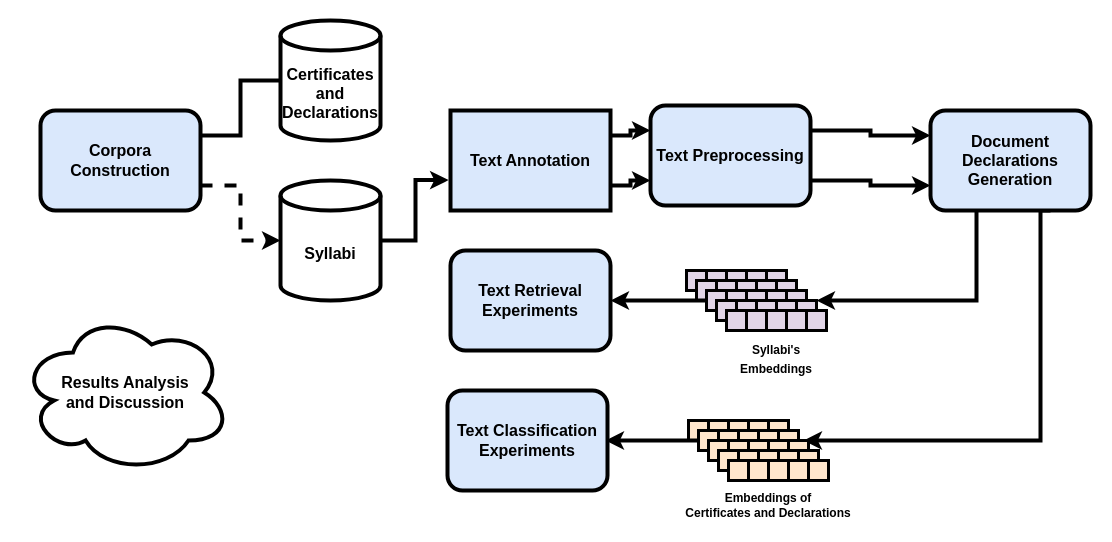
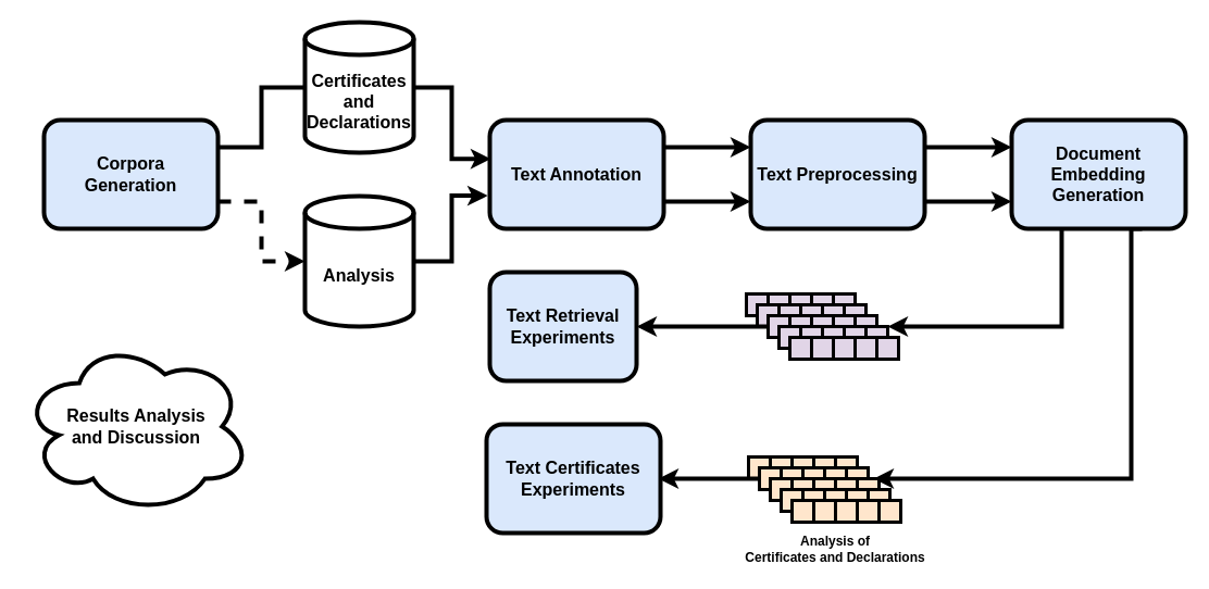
  <mxCell id="0" />
  <mxCell id="1" parent="0" />
  <mxCell id="2" style="edgeStyle=orthogonalEdgeStyle;rounded=0;orthogonalLoop=1;jettySize=auto;html=1;exitX=1;exitY=0.25;exitDx=0;exitDy=0;entryX=0;entryY=0.25;entryDx=0;entryDy=0;strokeWidth=4;" edge="1" parent="1" source="4" target="14"><mxGeometry relative="1" as="geometry" /></mxCell>
  <mxCell id="3" style="edgeStyle=orthogonalEdgeStyle;rounded=0;orthogonalLoop=1;jettySize=auto;html=1;exitX=1;exitY=0.75;exitDx=0;exitDy=0;entryX=0;entryY=0.75;entryDx=0;entryDy=0;strokeWidth=4;" edge="1" parent="1" source="4" target="14"><mxGeometry relative="1" as="geometry" /></mxCell>
- <mxCell id="4" value="Text Annotation" style="whiteSpace=wrap;html=1;fontSize=16;glass=0;strokeWidth=4;shadow=0;fillColor=#dae8fc;strokeColor=#000000;fontStyle=1;rounded=0;" parent="1" vertex="1"><mxGeometry x="450" y="110" width="160" height="100" as="geometry" /></mxCell>
+ <mxCell id="4" value="Text Annotation" style="rounded=1;whiteSpace=wrap;html=1;fontSize=16;glass=0;strokeWidth=4;shadow=0;fillColor=#dae8fc;strokeColor=#000000;fontStyle=1" parent="1" vertex="1"><mxGeometry x="450" y="110" width="160" height="100" as="geometry" /></mxCell>
+ <mxCell id="5" style="edgeStyle=orthogonalEdgeStyle;rounded=0;orthogonalLoop=1;jettySize=auto;html=1;entryX=0.006;entryY=0.357;entryDx=0;entryDy=0;entryPerimeter=0;strokeWidth=4;" edge="1" parent="1" source="6" target="4"><mxGeometry relative="1" as="geometry"><mxPoint x="440" y="140" as="targetPoint" /></mxGeometry></mxCell>
  <mxCell id="6" value="&lt;div style=&quot;font-size: 16px;&quot;&gt;Certificates&lt;/div&gt;&lt;div style=&quot;font-size: 16px;&quot;&gt;and Declarations&lt;br style=&quot;font-size: 16px;&quot;&gt;&lt;/div&gt;" style="shape=cylinder3;whiteSpace=wrap;html=1;boundedLbl=1;backgroundOutline=1;size=15;fontSize=16;fontStyle=1;strokeWidth=4;" vertex="1" parent="1"><mxGeometry x="280" y="20" width="100" height="120" as="geometry" /></mxCell>
- <mxCell id="7" value="Syllabi" style="shape=cylinder3;whiteSpace=wrap;html=1;boundedLbl=1;backgroundOutline=1;size=15;fontSize=16;fontStyle=1;strokeWidth=4;" vertex="1" parent="1"><mxGeometry x="280" y="180" width="100" height="120" as="geometry" /></mxCell>
+ <mxCell id="7" value="Analysis" style="shape=cylinder3;whiteSpace=wrap;html=1;boundedLbl=1;backgroundOutline=1;size=15;fontSize=16;fontStyle=1;strokeWidth=4;" vertex="1" parent="1"><mxGeometry x="280" y="180" width="100" height="120" as="geometry" /></mxCell>
  <mxCell id="8" style="edgeStyle=orthogonalEdgeStyle;rounded=0;orthogonalLoop=1;jettySize=auto;html=1;strokeWidth=4;" edge="1" parent="1"><mxGeometry relative="1" as="geometry"><mxPoint x="976" y="210" as="sourcePoint" /><mxPoint x="816" y="300" as="targetPoint" /><Array as="points"><mxPoint x="976" y="300" /></Array></mxGeometry></mxCell>
  <mxCell id="9" style="edgeStyle=orthogonalEdgeStyle;rounded=0;orthogonalLoop=1;jettySize=auto;html=1;exitX=0.75;exitY=1;exitDx=0;exitDy=0;entryX=0.75;entryY=0;entryDx=0;entryDy=0;strokeWidth=4;" edge="1" parent="1" source="10" target="30"><mxGeometry relative="1" as="geometry"><Array as="points"><mxPoint x="1040" y="210" /><mxPoint x="1040" y="440" /></Array></mxGeometry></mxCell>
- <mxCell id="10" value="&lt;div&gt;Document Declarations&lt;/div&gt;&lt;div&gt;Generation&lt;br&gt;&lt;/div&gt;" style="rounded=1;whiteSpace=wrap;html=1;fontSize=16;glass=0;strokeWidth=4;shadow=0;fillColor=#dae8fc;strokeColor=#000000;fontStyle=1" vertex="1" parent="1"><mxGeometry x="930" y="110" width="160" height="100" as="geometry" /></mxCell>
+ <mxCell id="10" value="&lt;div&gt;Document Embedding&lt;/div&gt;&lt;div&gt;Generation&lt;br&gt;&lt;/div&gt;" style="rounded=1;whiteSpace=wrap;html=1;fontSize=16;glass=0;strokeWidth=4;shadow=0;fillColor=#dae8fc;strokeColor=#000000;fontStyle=1" vertex="1" parent="1"><mxGeometry x="930" y="110" width="160" height="100" as="geometry" /></mxCell>
  <mxCell id="11" style="edgeStyle=orthogonalEdgeStyle;rounded=0;orthogonalLoop=1;jettySize=auto;html=1;entryX=-0.012;entryY=0.696;entryDx=0;entryDy=0;entryPerimeter=0;strokeWidth=4;" edge="1" parent="1" source="7" target="4"><mxGeometry relative="1" as="geometry" /></mxCell>
  <mxCell id="12" style="edgeStyle=orthogonalEdgeStyle;rounded=0;orthogonalLoop=1;jettySize=auto;html=1;exitX=1;exitY=0.25;exitDx=0;exitDy=0;entryX=0;entryY=0.25;entryDx=0;entryDy=0;strokeWidth=4;" edge="1" parent="1" source="14" target="10"><mxGeometry relative="1" as="geometry" /></mxCell>
  <mxCell id="13" style="edgeStyle=orthogonalEdgeStyle;rounded=0;orthogonalLoop=1;jettySize=auto;html=1;exitX=1;exitY=0.75;exitDx=0;exitDy=0;entryX=0;entryY=0.75;entryDx=0;entryDy=0;strokeWidth=4;" edge="1" parent="1" source="14" target="10"><mxGeometry relative="1" as="geometry" /></mxCell>
- <mxCell id="14" value="Text Preprocessing" style="rounded=1;whiteSpace=wrap;html=1;fontSize=16;glass=0;strokeWidth=4;shadow=0;fillColor=#dae8fc;strokeColor=#000000;fontStyle=1" vertex="1" parent="1"><mxGeometry x="650" y="105" width="160" height="100" as="geometry" /></mxCell>
+ <mxCell id="14" value="Text Preprocessing" style="rounded=1;whiteSpace=wrap;html=1;fontSize=16;glass=0;strokeWidth=4;shadow=0;fillColor=#dae8fc;strokeColor=#000000;fontStyle=1" vertex="1" parent="1"><mxGeometry x="690" y="110" width="160" height="100" as="geometry" /></mxCell>
  <mxCell id="15" value="" style="rounded=0;whiteSpace=wrap;html=1;strokeWidth=3;fillColor=#ffe6cc;strokeColor=#000000;" vertex="1" parent="1"><mxGeometry x="688" y="420" width="20" height="20" as="geometry" /></mxCell>
  <mxCell id="16" value="" style="rounded=0;whiteSpace=wrap;html=1;strokeWidth=3;fillColor=#ffe6cc;strokeColor=#000000;" vertex="1" parent="1"><mxGeometry x="708" y="420" width="20" height="20" as="geometry" /></mxCell>
  <mxCell id="17" value="" style="rounded=0;whiteSpace=wrap;html=1;strokeWidth=3;fillColor=#ffe6cc;strokeColor=#000000;" vertex="1" parent="1"><mxGeometry x="728" y="420" width="20" height="20" as="geometry" /></mxCell>
  <mxCell id="18" value="" style="rounded=0;whiteSpace=wrap;html=1;strokeWidth=3;fillColor=#ffe6cc;strokeColor=#000000;" vertex="1" parent="1"><mxGeometry x="748" y="420" width="20" height="20" as="geometry" /></mxCell>
  <mxCell id="19" value="" style="rounded=0;whiteSpace=wrap;html=1;strokeWidth=3;fillColor=#ffe6cc;strokeColor=#000000;" vertex="1" parent="1"><mxGeometry x="768" y="420" width="20" height="20" as="geometry" /></mxCell>
  <mxCell id="20" style="edgeStyle=orthogonalEdgeStyle;rounded=0;orthogonalLoop=1;jettySize=auto;html=1;entryX=1;entryY=0.5;entryDx=0;entryDy=0;strokeWidth=4;" edge="1" parent="1" source="21"><mxGeometry relative="1" as="geometry"><mxPoint x="605" y="440" as="targetPoint" /></mxGeometry></mxCell>
  <mxCell id="21" value="" style="rounded=0;whiteSpace=wrap;html=1;strokeWidth=3;fillColor=#ffe6cc;strokeColor=#000000;" vertex="1" parent="1"><mxGeometry x="698" y="430" width="20" height="20" as="geometry" /></mxCell>
  <mxCell id="22" value="" style="rounded=0;whiteSpace=wrap;html=1;strokeWidth=3;fillColor=#ffe6cc;strokeColor=#000000;" vertex="1" parent="1"><mxGeometry x="718" y="430" width="20" height="20" as="geometry" /></mxCell>
  <mxCell id="23" value="" style="rounded=0;whiteSpace=wrap;html=1;strokeWidth=3;fillColor=#ffe6cc;strokeColor=#000000;" vertex="1" parent="1"><mxGeometry x="738" y="430" width="20" height="20" as="geometry" /></mxCell>
  <mxCell id="24" value="" style="rounded=0;whiteSpace=wrap;html=1;strokeWidth=3;fillColor=#ffe6cc;strokeColor=#000000;" vertex="1" parent="1"><mxGeometry x="758" y="430" width="20" height="20" as="geometry" /></mxCell>
  <mxCell id="25" value="" style="rounded=0;whiteSpace=wrap;html=1;strokeWidth=3;fillColor=#ffe6cc;strokeColor=#000000;" vertex="1" parent="1"><mxGeometry x="778" y="430" width="20" height="20" as="geometry" /></mxCell>
  <mxCell id="26" value="" style="rounded=0;whiteSpace=wrap;html=1;strokeWidth=3;fillColor=#ffe6cc;strokeColor=#000000;" vertex="1" parent="1"><mxGeometry x="708" y="440" width="20" height="20" as="geometry" /></mxCell>
  <mxCell id="27" value="" style="rounded=0;whiteSpace=wrap;html=1;strokeWidth=3;fillColor=#ffe6cc;strokeColor=#000000;" vertex="1" parent="1"><mxGeometry x="728" y="440" width="20" height="20" as="geometry" /></mxCell>
  <mxCell id="28" value="" style="rounded=0;whiteSpace=wrap;html=1;strokeWidth=3;fillColor=#ffe6cc;strokeColor=#000000;" vertex="1" parent="1"><mxGeometry x="748" y="440" width="20" height="20" as="geometry" /></mxCell>
  <mxCell id="29" value="" style="rounded=0;whiteSpace=wrap;html=1;strokeWidth=3;fillColor=#ffe6cc;strokeColor=#000000;" vertex="1" parent="1"><mxGeometry x="768" y="440" width="20" height="20" as="geometry" /></mxCell>
  <mxCell id="30" value="" style="rounded=0;whiteSpace=wrap;html=1;strokeWidth=3;fillColor=#ffe6cc;strokeColor=#000000;" vertex="1" parent="1"><mxGeometry x="788" y="440" width="20" height="20" as="geometry" /></mxCell>
  <mxCell id="31" value="" style="rounded=0;whiteSpace=wrap;html=1;strokeWidth=3;fillColor=#ffe6cc;strokeColor=#000000;" vertex="1" parent="1"><mxGeometry x="718" y="450" width="20" height="20" as="geometry" /></mxCell>
  <mxCell id="32" value="" style="rounded=0;whiteSpace=wrap;html=1;strokeWidth=3;fillColor=#ffe6cc;strokeColor=#000000;" vertex="1" parent="1"><mxGeometry x="738" y="450" width="20" height="20" as="geometry" /></mxCell>
  <mxCell id="33" value="" style="rounded=0;whiteSpace=wrap;html=1;strokeWidth=3;fillColor=#ffe6cc;strokeColor=#000000;" vertex="1" parent="1"><mxGeometry x="758" y="450" width="20" height="20" as="geometry" /></mxCell>
  <mxCell id="34" value="" style="rounded=0;whiteSpace=wrap;html=1;strokeWidth=3;fillColor=#ffe6cc;strokeColor=#000000;" vertex="1" parent="1"><mxGeometry x="778" y="450" width="20" height="20" as="geometry" /></mxCell>
  <mxCell id="35" value="" style="rounded=0;whiteSpace=wrap;html=1;strokeWidth=3;fillColor=#ffe6cc;strokeColor=#000000;" vertex="1" parent="1"><mxGeometry x="798" y="450" width="20" height="20" as="geometry" /></mxCell>
  <mxCell id="36" value="" style="rounded=0;whiteSpace=wrap;html=1;strokeWidth=3;fillColor=#ffe6cc;strokeColor=#000000;" vertex="1" parent="1"><mxGeometry x="728" y="460" width="20" height="20" as="geometry" /></mxCell>
  <mxCell id="37" value="" style="rounded=0;whiteSpace=wrap;html=1;strokeWidth=3;fillColor=#ffe6cc;strokeColor=#000000;" vertex="1" parent="1"><mxGeometry x="748" y="460" width="20" height="20" as="geometry" /></mxCell>
  <mxCell id="38" value="" style="rounded=0;whiteSpace=wrap;html=1;strokeWidth=3;fillColor=#ffe6cc;strokeColor=#000000;" vertex="1" parent="1"><mxGeometry x="768" y="460" width="20" height="20" as="geometry" /></mxCell>
  <mxCell id="39" value="" style="rounded=0;whiteSpace=wrap;html=1;strokeWidth=3;fillColor=#ffe6cc;strokeColor=#000000;" vertex="1" parent="1"><mxGeometry x="788" y="460" width="20" height="20" as="geometry" /></mxCell>
  <mxCell id="40" value="" style="rounded=0;whiteSpace=wrap;html=1;strokeWidth=3;fillColor=#ffe6cc;strokeColor=#000000;" vertex="1" parent="1"><mxGeometry x="808" y="460" width="20" height="20" as="geometry" /></mxCell>
  <mxCell id="41" value="" style="rounded=0;whiteSpace=wrap;html=1;strokeWidth=3;fillColor=#e1d5e7;strokeColor=#000000;" vertex="1" parent="1"><mxGeometry x="686" y="270" width="20" height="20" as="geometry" /></mxCell>
  <mxCell id="42" value="" style="rounded=0;whiteSpace=wrap;html=1;strokeWidth=3;fillColor=#e1d5e7;strokeColor=#000000;" vertex="1" parent="1"><mxGeometry x="706" y="270" width="20" height="20" as="geometry" /></mxCell>
  <mxCell id="43" value="" style="rounded=0;whiteSpace=wrap;html=1;strokeWidth=3;fillColor=#e1d5e7;strokeColor=#000000;" vertex="1" parent="1"><mxGeometry x="726" y="270" width="20" height="20" as="geometry" /></mxCell>
  <mxCell id="44" value="" style="rounded=0;whiteSpace=wrap;html=1;strokeWidth=3;fillColor=#e1d5e7;strokeColor=#000000;" vertex="1" parent="1"><mxGeometry x="746" y="270" width="20" height="20" as="geometry" /></mxCell>
  <mxCell id="45" value="" style="rounded=0;whiteSpace=wrap;html=1;strokeWidth=3;fillColor=#e1d5e7;strokeColor=#000000;" vertex="1" parent="1"><mxGeometry x="766" y="270" width="20" height="20" as="geometry" /></mxCell>
  <mxCell id="46" value="" style="rounded=0;whiteSpace=wrap;html=1;strokeWidth=3;fillColor=#e1d5e7;strokeColor=#000000;" vertex="1" parent="1"><mxGeometry x="696" y="280" width="20" height="20" as="geometry" /></mxCell>
  <mxCell id="47" value="" style="rounded=0;whiteSpace=wrap;html=1;strokeWidth=3;fillColor=#e1d5e7;strokeColor=#000000;" vertex="1" parent="1"><mxGeometry x="716" y="280" width="20" height="20" as="geometry" /></mxCell>
  <mxCell id="48" value="" style="rounded=0;whiteSpace=wrap;html=1;strokeWidth=3;fillColor=#e1d5e7;strokeColor=#000000;" vertex="1" parent="1"><mxGeometry x="736" y="280" width="20" height="20" as="geometry" /></mxCell>
  <mxCell id="49" value="" style="rounded=0;whiteSpace=wrap;html=1;strokeWidth=3;fillColor=#e1d5e7;strokeColor=#000000;" vertex="1" parent="1"><mxGeometry x="756" y="280" width="20" height="20" as="geometry" /></mxCell>
  <mxCell id="50" value="" style="rounded=0;whiteSpace=wrap;html=1;strokeWidth=3;fillColor=#e1d5e7;strokeColor=#000000;" vertex="1" parent="1"><mxGeometry x="776" y="280" width="20" height="20" as="geometry" /></mxCell>
  <mxCell id="51" style="edgeStyle=orthogonalEdgeStyle;rounded=0;orthogonalLoop=1;jettySize=auto;html=1;entryX=1;entryY=0.5;entryDx=0;entryDy=0;strokeWidth=4;" edge="1" parent="1" source="52" target="67"><mxGeometry relative="1" as="geometry" /></mxCell>
  <mxCell id="52" value="" style="rounded=0;whiteSpace=wrap;html=1;strokeWidth=3;fillColor=#e1d5e7;strokeColor=#000000;" vertex="1" parent="1"><mxGeometry x="706" y="290" width="20" height="20" as="geometry" /></mxCell>
  <mxCell id="53" value="" style="rounded=0;whiteSpace=wrap;html=1;strokeWidth=3;fillColor=#e1d5e7;strokeColor=#000000;" vertex="1" parent="1"><mxGeometry x="726" y="290" width="20" height="20" as="geometry" /></mxCell>
  <mxCell id="54" value="" style="rounded=0;whiteSpace=wrap;html=1;strokeWidth=3;fillColor=#e1d5e7;strokeColor=#000000;" vertex="1" parent="1"><mxGeometry x="746" y="290" width="20" height="20" as="geometry" /></mxCell>
  <mxCell id="55" value="" style="rounded=0;whiteSpace=wrap;html=1;strokeWidth=3;fillColor=#e1d5e7;strokeColor=#000000;" vertex="1" parent="1"><mxGeometry x="766" y="290" width="20" height="20" as="geometry" /></mxCell>
  <mxCell id="56" value="" style="rounded=0;whiteSpace=wrap;html=1;strokeWidth=3;fillColor=#e1d5e7;strokeColor=#000000;" vertex="1" parent="1"><mxGeometry x="786" y="290" width="20" height="20" as="geometry" /></mxCell>
  <mxCell id="57" value="" style="rounded=0;whiteSpace=wrap;html=1;strokeWidth=3;fillColor=#e1d5e7;strokeColor=#000000;" vertex="1" parent="1"><mxGeometry x="716" y="300" width="20" height="20" as="geometry" /></mxCell>
  <mxCell id="58" value="" style="rounded=0;whiteSpace=wrap;html=1;strokeWidth=3;fillColor=#e1d5e7;strokeColor=#000000;" vertex="1" parent="1"><mxGeometry x="736" y="300" width="20" height="20" as="geometry" /></mxCell>
  <mxCell id="59" value="" style="rounded=0;whiteSpace=wrap;html=1;strokeWidth=3;fillColor=#e1d5e7;strokeColor=#000000;" vertex="1" parent="1"><mxGeometry x="756" y="300" width="20" height="20" as="geometry" /></mxCell>
  <mxCell id="60" value="" style="rounded=0;whiteSpace=wrap;html=1;strokeWidth=3;fillColor=#e1d5e7;strokeColor=#000000;" vertex="1" parent="1"><mxGeometry x="776" y="300" width="20" height="20" as="geometry" /></mxCell>
  <mxCell id="61" value="" style="rounded=0;whiteSpace=wrap;html=1;strokeWidth=3;fillColor=#e1d5e7;strokeColor=#000000;" vertex="1" parent="1"><mxGeometry x="796" y="300" width="20" height="20" as="geometry" /></mxCell>
  <mxCell id="62" value="" style="rounded=0;whiteSpace=wrap;html=1;strokeWidth=3;fillColor=#e1d5e7;strokeColor=#000000;" vertex="1" parent="1"><mxGeometry x="726" y="310" width="20" height="20" as="geometry" /></mxCell>
  <mxCell id="63" value="" style="rounded=0;whiteSpace=wrap;html=1;strokeWidth=3;fillColor=#e1d5e7;strokeColor=#000000;" vertex="1" parent="1"><mxGeometry x="746" y="310" width="20" height="20" as="geometry" /></mxCell>
  <mxCell id="64" value="" style="rounded=0;whiteSpace=wrap;html=1;strokeWidth=3;fillColor=#e1d5e7;strokeColor=#000000;" vertex="1" parent="1"><mxGeometry x="766" y="310" width="20" height="20" as="geometry" /></mxCell>
  <mxCell id="65" value="" style="rounded=0;whiteSpace=wrap;html=1;strokeWidth=3;fillColor=#e1d5e7;strokeColor=#000000;" vertex="1" parent="1"><mxGeometry x="786" y="310" width="20" height="20" as="geometry" /></mxCell>
  <mxCell id="66" value="" style="rounded=0;whiteSpace=wrap;html=1;strokeWidth=3;fillColor=#e1d5e7;strokeColor=#000000;" vertex="1" parent="1"><mxGeometry x="806" y="310" width="20" height="20" as="geometry" /></mxCell>
- <mxCell id="67" value="&lt;div&gt;Text Retrieval&lt;/div&gt;&lt;div&gt;Experiments&lt;br&gt;&lt;/div&gt;" style="rounded=1;whiteSpace=wrap;html=1;fontSize=16;glass=0;strokeWidth=4;shadow=0;fillColor=#dae8fc;strokeColor=#000000;fontStyle=1" vertex="1" parent="1"><mxGeometry x="450" y="250" width="160" height="100" as="geometry" /></mxCell>
- <mxCell id="68" value="&lt;div&gt;Text Classification&lt;/div&gt;&lt;div&gt;Experiments&lt;br&gt;&lt;/div&gt;" style="rounded=1;whiteSpace=wrap;html=1;fontSize=16;glass=0;strokeWidth=4;shadow=0;fillColor=#dae8fc;strokeColor=#000000;fontStyle=1" vertex="1" parent="1"><mxGeometry x="447" y="390" width="160" height="100" as="geometry" /></mxCell>
- <mxCell id="69" value="&lt;div style=&quot;font-size: 12px;&quot;&gt;&lt;font style=&quot;font-size: 12px;&quot;&gt;Embeddings of&lt;/font&gt;&lt;/div&gt;&lt;div style=&quot;font-size: 12px;&quot;&gt;&lt;font style=&quot;font-size: 12px;&quot;&gt;Certificates and Declarations&lt;font style=&quot;font-size: 12px;&quot;&gt;&lt;br&gt;&lt;/font&gt;&lt;/font&gt;&lt;/div&gt;" style="text;html=1;strokeColor=none;fillColor=none;align=center;verticalAlign=middle;whiteSpace=wrap;rounded=0;fontSize=16;fontStyle=1" vertex="1" parent="1"><mxGeometry x="658" y="490" width="220" height="30" as="geometry" /></mxCell>
- <mxCell id="70" value="&lt;div&gt;&lt;font style=&quot;font-size: 12px;&quot;&gt;Syllabi's&lt;/font&gt;&lt;/div&gt;&lt;div&gt;&lt;font style=&quot;font-size: 12px;&quot;&gt;Embeddings&lt;/font&gt;&lt;/div&gt;&lt;div style=&quot;font-size: 12px;&quot;&gt;&lt;br&gt;&lt;/div&gt;" style="text;html=1;strokeColor=none;fillColor=none;align=center;verticalAlign=middle;whiteSpace=wrap;rounded=0;fontSize=16;fontStyle=1" vertex="1" parent="1"><mxGeometry x="666" y="350" width="220" height="30" as="geometry" /></mxCell>
+ <mxCell id="67" value="&lt;div&gt;Text Retrieval&lt;/div&gt;&lt;div&gt;Experiments&lt;br&gt;&lt;/div&gt;" style="rounded=1;whiteSpace=wrap;html=1;fontSize=16;glass=0;strokeWidth=4;shadow=0;fillColor=#dae8fc;strokeColor=#000000;fontStyle=1" vertex="1" parent="1"><mxGeometry x="450" y="250" width="135" height="100" as="geometry" /></mxCell>
+ <mxCell id="68" value="&lt;div&gt;Text Certificates&lt;/div&gt;&lt;div&gt;Experiments&lt;br&gt;&lt;/div&gt;" style="rounded=1;whiteSpace=wrap;html=1;fontSize=16;glass=0;strokeWidth=4;shadow=0;fillColor=#dae8fc;strokeColor=#000000;fontStyle=1" vertex="1" parent="1"><mxGeometry x="447" y="390" width="160" height="100" as="geometry" /></mxCell>
+ <mxCell id="69" value="&lt;div style=&quot;font-size: 12px;&quot;&gt;&lt;font style=&quot;font-size: 12px;&quot;&gt;Analysis of&lt;/font&gt;&lt;/div&gt;&lt;div style=&quot;font-size: 12px;&quot;&gt;&lt;font style=&quot;font-size: 12px;&quot;&gt;Certificates and Declarations&lt;font style=&quot;font-size: 12px;&quot;&gt;&lt;br&gt;&lt;/font&gt;&lt;/font&gt;&lt;/div&gt;" style="text;html=1;strokeColor=none;fillColor=none;align=center;verticalAlign=middle;whiteSpace=wrap;rounded=0;fontSize=16;fontStyle=1" vertex="1" parent="1"><mxGeometry x="658" y="490" width="220" height="30" as="geometry" /></mxCell>
  <mxCell id="71" value="&lt;div style=&quot;font-size: 16px;&quot;&gt;Results Analysis&lt;/div&gt;&lt;div style=&quot;font-size: 16px;&quot;&gt;and Discussion&lt;br style=&quot;font-size: 16px;&quot;&gt;&lt;/div&gt;" style="ellipse;shape=cloud;whiteSpace=wrap;html=1;strokeWidth=4;fontSize=16;fontStyle=1" vertex="1" parent="1"><mxGeometry x="20" y="312" width="210" height="160" as="geometry" /></mxCell>
- <mxCell id="72" value="&lt;div&gt;Corpora&lt;/div&gt;&lt;div&gt;Construction&lt;br&gt;&lt;/div&gt;" style="rounded=1;whiteSpace=wrap;html=1;fontSize=16;glass=0;strokeWidth=4;shadow=0;fillColor=#dae8fc;strokeColor=#000000;fontStyle=1" vertex="1" parent="1"><mxGeometry x="40" y="110" width="160" height="100" as="geometry" /></mxCell>
+ <mxCell id="72" value="&lt;div&gt;Corpora&lt;/div&gt;&lt;div&gt;Generation&lt;br&gt;&lt;/div&gt;" style="rounded=1;whiteSpace=wrap;html=1;fontSize=16;glass=0;strokeWidth=4;shadow=0;fillColor=#dae8fc;strokeColor=#000000;fontStyle=1" vertex="1" parent="1"><mxGeometry x="40" y="110" width="160" height="100" as="geometry" /></mxCell>
  <mxCell id="73" style="edgeStyle=orthogonalEdgeStyle;rounded=0;orthogonalLoop=1;jettySize=auto;html=1;exitX=1;exitY=0.25;exitDx=0;exitDy=0;entryX=0;entryY=0.5;entryDx=0;entryDy=0;entryPerimeter=0;strokeWidth=4;endArrow=none;" edge="1" parent="1" source="72" target="6"><mxGeometry relative="1" as="geometry" /></mxCell>
  <mxCell id="74" style="edgeStyle=orthogonalEdgeStyle;rounded=0;orthogonalLoop=1;jettySize=auto;html=1;exitX=1;exitY=0.75;exitDx=0;exitDy=0;entryX=0;entryY=0.5;entryDx=0;entryDy=0;entryPerimeter=0;strokeWidth=4;dashed=1;" edge="1" parent="1" source="72" target="7"><mxGeometry relative="1" as="geometry" /></mxCell>
